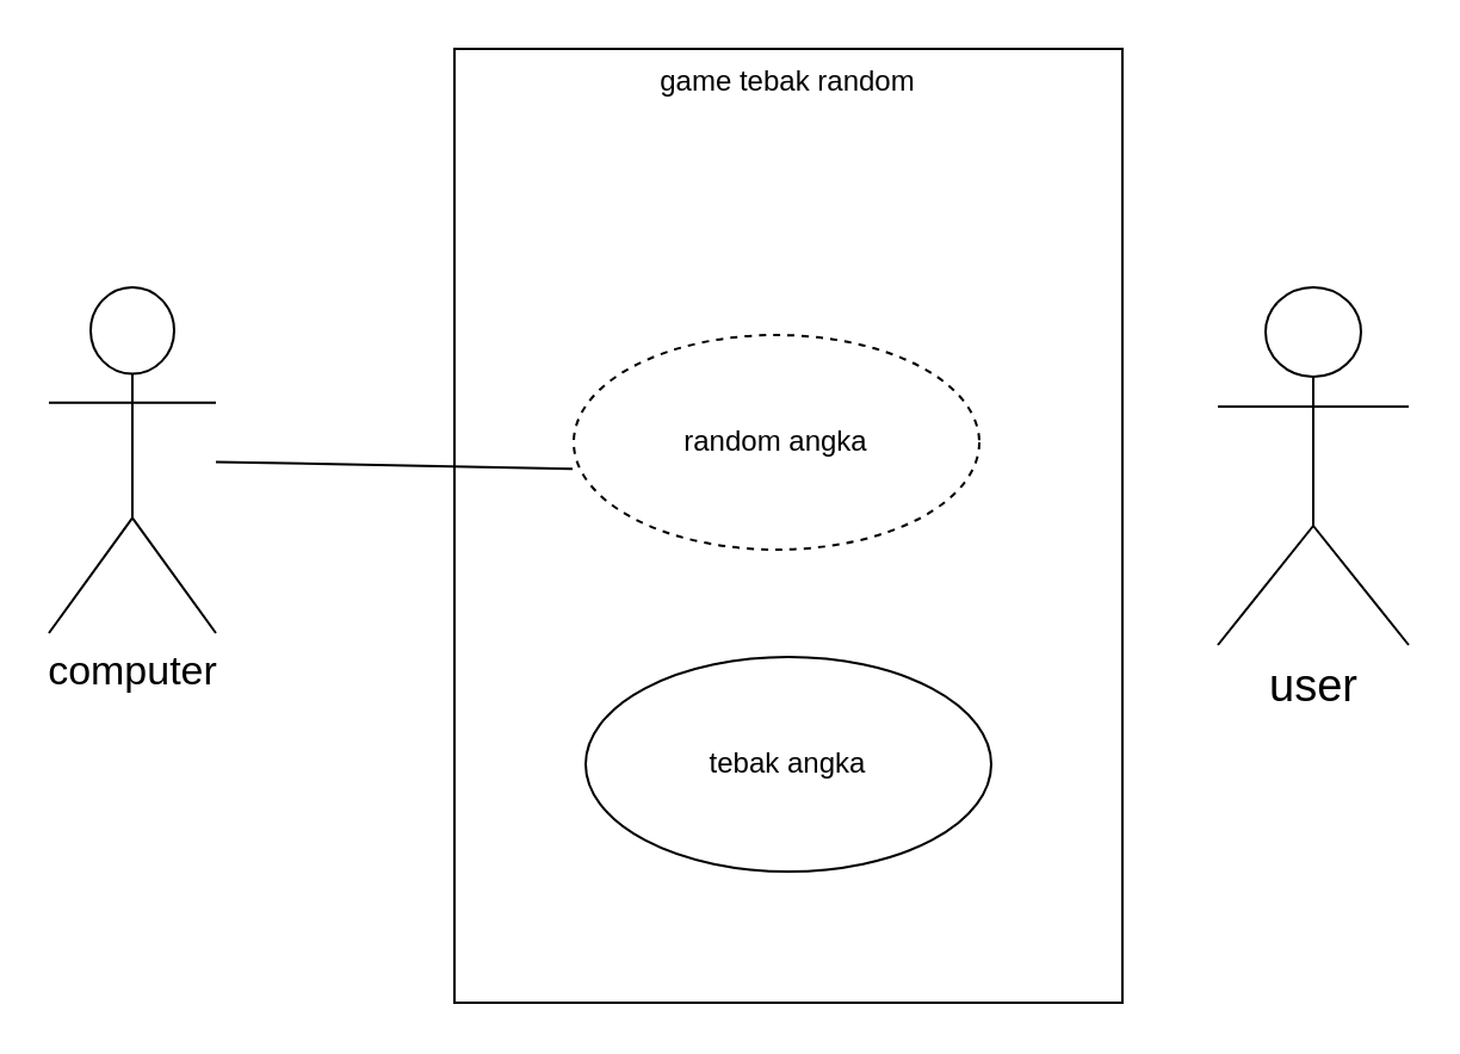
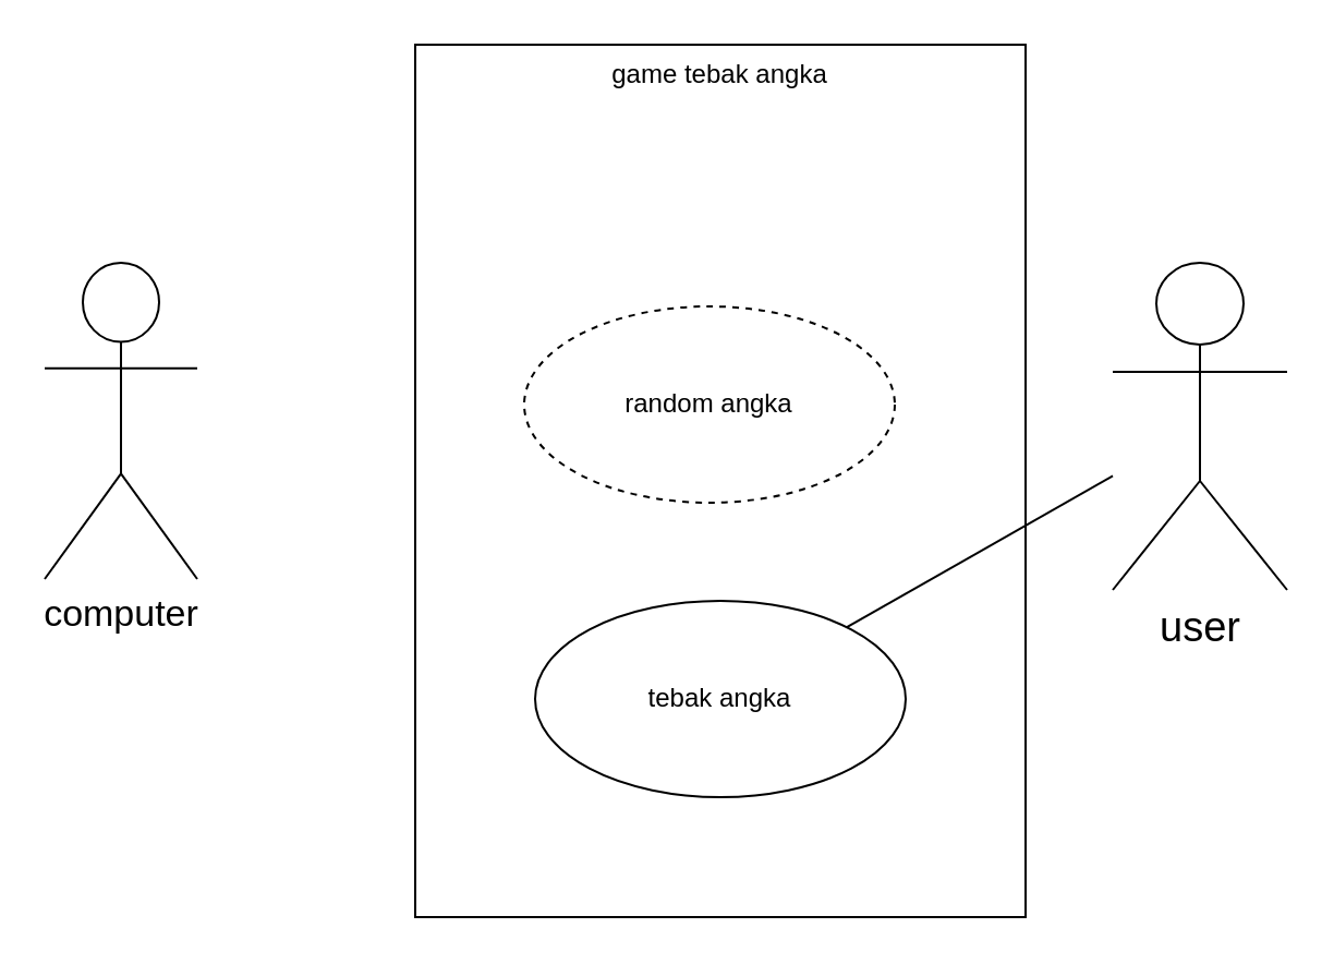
  <mxCell id="0" />
  <mxCell id="1" parent="0" />
- <mxCell id="2" value="game tebak random" style="rounded=0;whiteSpace=wrap;html=1;verticalAlign=top;" vertex="1" parent="1"><mxGeometry x="190" y="20" width="280" height="400" as="geometry" /></mxCell>
+ <mxCell id="2" value="game tebak angka" style="rounded=0;whiteSpace=wrap;html=1;verticalAlign=top;" vertex="1" parent="1"><mxGeometry x="190" y="20" width="280" height="400" as="geometry" /></mxCell>
  <mxCell id="3" value="computer" style="shape=umlActor;verticalLabelPosition=bottom;verticalAlign=top;html=1;outlineConnect=0;fontSize=17;" vertex="1" parent="1"><mxGeometry x="20" y="120" width="70" height="145" as="geometry" /></mxCell>
  <mxCell id="4" value="user" style="shape=umlActor;verticalLabelPosition=bottom;verticalAlign=top;html=1;outlineConnect=0;fontSize=19;" vertex="1" parent="1"><mxGeometry x="510" y="120" width="80" height="150" as="geometry" /></mxCell>
  <mxCell id="5" value="random angka" style="ellipse;whiteSpace=wrap;html=1;dashed=1;" vertex="1" parent="1"><mxGeometry x="240" y="140" width="170" height="90" as="geometry" /></mxCell>
  <mxCell id="6" value="tebak angka" style="ellipse;whiteSpace=wrap;html=1;" vertex="1" parent="1"><mxGeometry x="245" y="275" width="170" height="90" as="geometry" /></mxCell>
- <mxCell id="7" value="" style="endArrow=none;html=1;rounded=0;entryX=-0.003;entryY=0.624;entryDx=0;entryDy=0;entryPerimeter=0;" edge="1" parent="1" source="3" target="5"><mxGeometry width="50" height="50" relative="1" as="geometry"><mxPoint x="300" y="640" as="sourcePoint" /><mxPoint x="350" y="590" as="targetPoint" /></mxGeometry></mxCell>
+ <mxCell id="8" value="" style="endArrow=none;html=1;rounded=0;" edge="1" parent="1" source="6" target="4"><mxGeometry width="50" height="50" relative="1" as="geometry"><mxPoint x="300" y="640" as="sourcePoint" /><mxPoint x="350" y="590" as="targetPoint" /></mxGeometry></mxCell>
